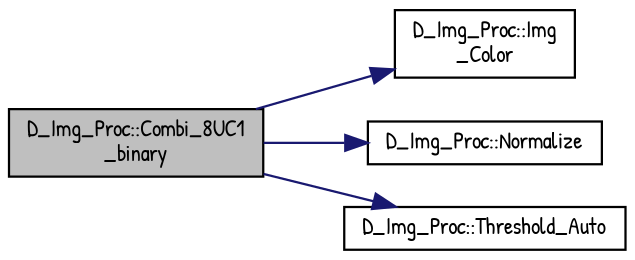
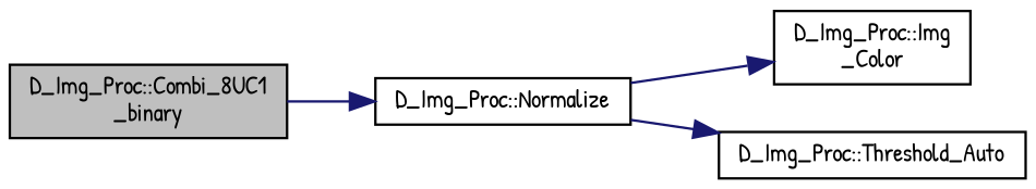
  digraph {
    fontname="Patrick Hand"
    rankdir=LR
    node [color=black fillcolor=white fontname="Patrick Hand" fontsize=10 shape=record style=filled]
    edge [color=midnightblue fontname="Patrick Hand" fontsize=10 labelfontname=Helvetica labelfontsize=10 style=solid]
    n1 [fillcolor=grey75 fontcolor=black height=0.2 label="D_Img_Proc::Combi_8UC1\l_binary" width=0.4]
    n2 [height=0.2 label="D_Img_Proc::Img\l_Color" width=0.4]
    n3 [height=0.2 label="D_Img_Proc::Normalize" width=0.4]
    n4 [height=0.2 label="D_Img_Proc::Threshold_Auto" width=0.4]
-   n1 -> n2
+   n3 -> n2
    n1 -> n3
-   n1 -> n4
+   n3 -> n4
  }
